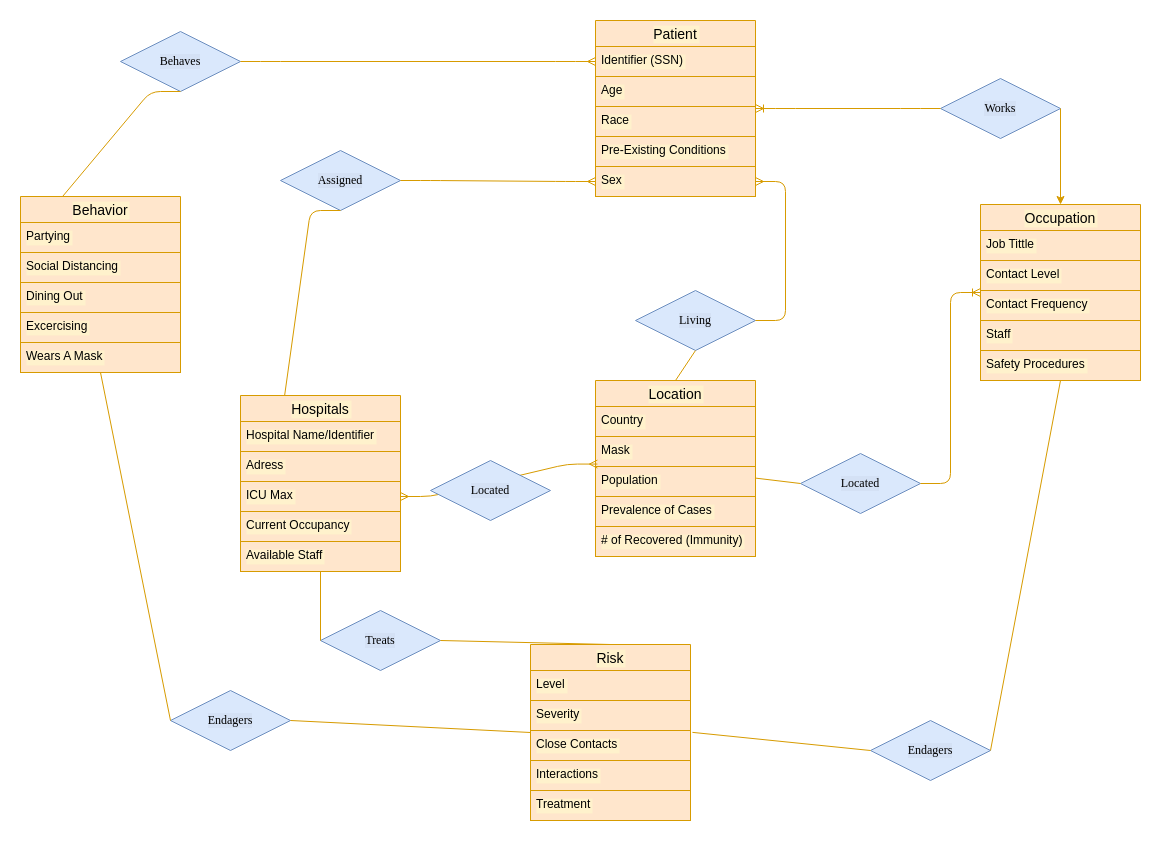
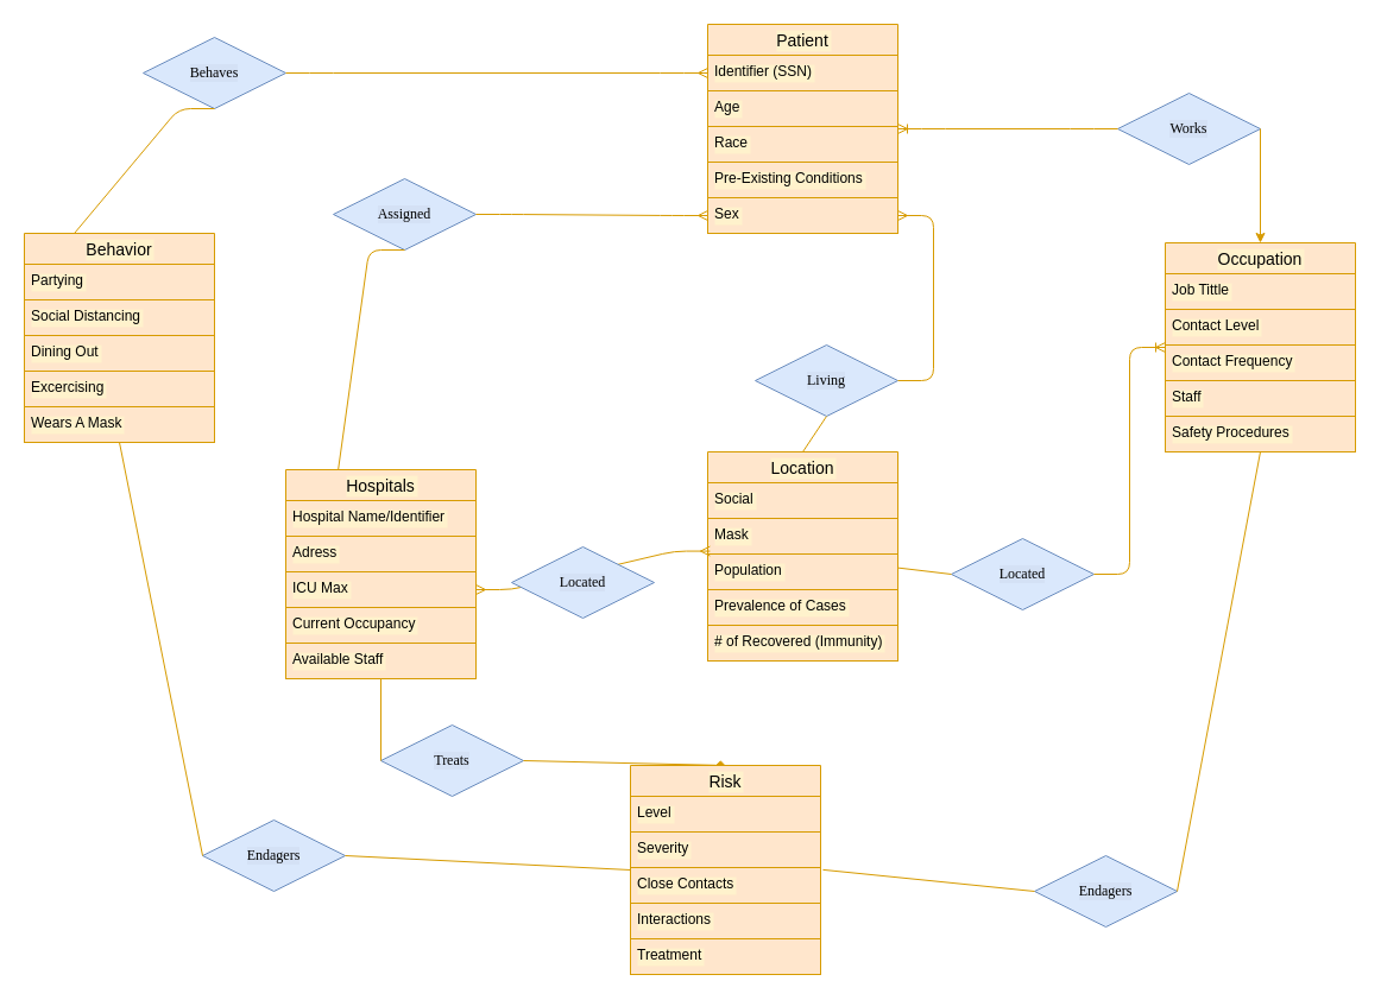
  <mxCell id="0" />
  <mxCell id="1" parent="0" />
  <mxCell id="2" value="Located" style="shape=rhombus;perimeter=rhombusPerimeter;whiteSpace=wrap;html=1;align=center;fontFamily=Times New Roman;labelBackgroundColor=#D4E1F5;fillColor=#dae8fc;strokeColor=#6c8ebf;" vertex="1" parent="1"><mxGeometry x="800" y="453" width="120" height="60" as="geometry" /></mxCell>
  <mxCell id="3" value="" style="endArrow=none;html=1;rounded=0;fontFamily=Times New Roman;entryX=0;entryY=0.5;entryDx=0;entryDy=0;labelBackgroundColor=#FFF2CC;fillColor=#ffe6cc;strokeColor=#d79b00;" edge="1" parent="1" source="29" target="2"><mxGeometry relative="1" as="geometry"><mxPoint x="340" y="240" as="sourcePoint" /><mxPoint x="500" y="240" as="targetPoint" /></mxGeometry></mxCell>
  <mxCell id="4" value="" style="edgeStyle=entityRelationEdgeStyle;fontSize=12;html=1;endArrow=ERoneToMany;labelBackgroundColor=#FFF2CC;fillColor=#ffe6cc;strokeColor=#d79b00;" edge="1" parent="1" source="2" target="23"><mxGeometry width="100" height="100" relative="1" as="geometry"><mxPoint x="370" y="290" as="sourcePoint" /><mxPoint x="940" y="260" as="targetPoint" /></mxGeometry></mxCell>
  <mxCell id="5" value="Works" style="shape=rhombus;perimeter=rhombusPerimeter;whiteSpace=wrap;html=1;align=center;fontFamily=Times New Roman;labelBackgroundColor=#D4E1F5;fillColor=#dae8fc;strokeColor=#6c8ebf;" vertex="1" parent="1"><mxGeometry x="940" y="78" width="120" height="60" as="geometry" /></mxCell>
  <mxCell id="6" value="" style="endArrow=classic;html=1;rounded=0;fontFamily=Times New Roman;exitX=1;exitY=0.5;exitDx=0;exitDy=0;entryX=0.5;entryY=0;entryDx=0;entryDy=0;labelBackgroundColor=#FFF2CC;fillColor=#ffe6cc;strokeColor=#d79b00;" edge="1" parent="1" source="5" target="23"><mxGeometry relative="1" as="geometry"><mxPoint x="530" y="360" as="sourcePoint" /><mxPoint x="690" y="360" as="targetPoint" /></mxGeometry></mxCell>
  <mxCell id="7" value="Patient" style="swimlane;fontStyle=0;childLayout=stackLayout;horizontal=1;startSize=26;horizontalStack=0;resizeParent=1;resizeParentMax=0;resizeLast=0;collapsible=1;marginBottom=0;align=center;fontSize=14;labelBackgroundColor=#FFF2CC;fillColor=#ffe6cc;strokeColor=#d79b00;" vertex="1" parent="1"><mxGeometry x="595" y="20" width="160" height="176" as="geometry" /></mxCell>
  <mxCell id="8" value="Identifier (SSN)" style="text;strokeColor=#d79b00;fillColor=#ffe6cc;spacingLeft=4;spacingRight=4;overflow=hidden;rotatable=0;points=[[0,0.5],[1,0.5]];portConstraint=eastwest;fontSize=12;labelBackgroundColor=#FFF2CC;" vertex="1" parent="7"><mxGeometry y="26" width="160" height="30" as="geometry" /></mxCell>
  <mxCell id="9" value="Age" style="text;strokeColor=#d79b00;fillColor=#ffe6cc;spacingLeft=4;spacingRight=4;overflow=hidden;rotatable=0;points=[[0,0.5],[1,0.5]];portConstraint=eastwest;fontSize=12;labelBackgroundColor=#FFF2CC;" vertex="1" parent="7"><mxGeometry y="56" width="160" height="30" as="geometry" /></mxCell>
  <mxCell id="10" value="Race" style="text;strokeColor=#d79b00;fillColor=#ffe6cc;spacingLeft=4;spacingRight=4;overflow=hidden;rotatable=0;points=[[0,0.5],[1,0.5]];portConstraint=eastwest;fontSize=12;labelBackgroundColor=#FFF2CC;" vertex="1" parent="7"><mxGeometry y="86" width="160" height="30" as="geometry" /></mxCell>
  <mxCell id="11" value="Pre-Existing Conditions" style="text;strokeColor=#d79b00;fillColor=#ffe6cc;spacingLeft=4;spacingRight=4;overflow=hidden;rotatable=0;points=[[0,0.5],[1,0.5]];portConstraint=eastwest;fontSize=12;labelBackgroundColor=#FFF2CC;" vertex="1" parent="7"><mxGeometry y="116" width="160" height="30" as="geometry" /></mxCell>
  <mxCell id="12" value="Sex" style="text;strokeColor=#d79b00;fillColor=#ffe6cc;spacingLeft=4;spacingRight=4;overflow=hidden;rotatable=0;points=[[0,0.5],[1,0.5]];portConstraint=eastwest;fontSize=12;labelBackgroundColor=#FFF2CC;" vertex="1" parent="7"><mxGeometry y="146" width="160" height="30" as="geometry" /></mxCell>
  <mxCell id="13" value="Living" style="shape=rhombus;perimeter=rhombusPerimeter;whiteSpace=wrap;html=1;align=center;fontFamily=Times New Roman;labelBackgroundColor=#D4E1F5;fillColor=#dae8fc;strokeColor=#6c8ebf;" vertex="1" parent="1"><mxGeometry x="635" y="290" width="120" height="60" as="geometry" /></mxCell>
  <mxCell id="14" value="" style="endArrow=none;html=1;rounded=0;fontFamily=Times New Roman;exitX=0.5;exitY=0;exitDx=0;exitDy=0;entryX=0.5;entryY=1;entryDx=0;entryDy=0;labelBackgroundColor=#FFF2CC;fillColor=#ffe6cc;strokeColor=#d79b00;" edge="1" parent="1" source="29" target="13"><mxGeometry relative="1" as="geometry"><mxPoint x="140" y="380" as="sourcePoint" /><mxPoint x="300" y="380" as="targetPoint" /></mxGeometry></mxCell>
  <mxCell id="15" value="" style="edgeStyle=entityRelationEdgeStyle;fontSize=12;html=1;endArrow=ERmany;labelBackgroundColor=#FFF2CC;fillColor=#ffe6cc;strokeColor=#d79b00;" edge="1" parent="1" source="13" target="12"><mxGeometry width="100" height="100" relative="1" as="geometry"><mxPoint x="560" y="400" as="sourcePoint" /><mxPoint x="570" y="990" as="targetPoint" /></mxGeometry></mxCell>
  <mxCell id="16" value="Behaves" style="shape=rhombus;perimeter=rhombusPerimeter;whiteSpace=wrap;html=1;align=center;fontFamily=Times New Roman;labelBackgroundColor=#D4E1F5;fillColor=#dae8fc;strokeColor=#6c8ebf;" vertex="1" parent="1"><mxGeometry x="120" y="31" width="120" height="60" as="geometry" /></mxCell>
  <mxCell id="17" value="" style="edgeStyle=entityRelationEdgeStyle;fontSize=12;html=1;endArrow=ERmany;entryX=-0.002;entryY=0.084;entryDx=0;entryDy=0;entryPerimeter=0;exitX=0.5;exitY=1;exitDx=0;exitDy=0;labelBackgroundColor=#FFF2CC;fillColor=#ffe6cc;strokeColor=#d79b00;" edge="1" parent="1" source="16" target="52"><mxGeometry width="100" height="100" relative="1" as="geometry"><mxPoint x="-669.68" y="347" as="sourcePoint" /><mxPoint x="-289.68" y="667" as="targetPoint" /></mxGeometry></mxCell>
  <mxCell id="18" value="" style="edgeStyle=entityRelationEdgeStyle;fontSize=12;html=1;endArrow=ERmany;exitX=1;exitY=0.5;exitDx=0;exitDy=0;entryX=0;entryY=0.5;entryDx=0;entryDy=0;labelBackgroundColor=#FFF2CC;fillColor=#ffe6cc;strokeColor=#d79b00;" edge="1" parent="1" source="16" target="8"><mxGeometry width="100" height="100" relative="1" as="geometry"><mxPoint x="-379.68" y="1027" as="sourcePoint" /><mxPoint x="-259.68" y="457" as="targetPoint" /></mxGeometry></mxCell>
  <mxCell id="19" value="Assigned" style="shape=rhombus;perimeter=rhombusPerimeter;whiteSpace=wrap;html=1;align=center;fontFamily=Times New Roman;labelBackgroundColor=#D4E1F5;fillColor=#dae8fc;strokeColor=#6c8ebf;" vertex="1" parent="1"><mxGeometry x="280" y="150" width="120" height="60" as="geometry" /></mxCell>
  <mxCell id="20" value="" style="edgeStyle=entityRelationEdgeStyle;fontSize=12;html=1;endArrow=ERmany;labelBackgroundColor=#FFF2CC;fillColor=#ffe6cc;strokeColor=#d79b00;" edge="1" parent="1" source="19" target="12"><mxGeometry width="100" height="100" relative="1" as="geometry"><mxPoint x="430" y="870" as="sourcePoint" /><mxPoint x="530" y="770" as="targetPoint" /></mxGeometry></mxCell>
  <mxCell id="21" value="" style="edgeStyle=entityRelationEdgeStyle;fontSize=12;html=1;endArrow=ERmany;entryX=0;entryY=0.5;entryDx=0;entryDy=0;exitX=0.5;exitY=1;exitDx=0;exitDy=0;labelBackgroundColor=#FFF2CC;fillColor=#ffe6cc;strokeColor=#d79b00;" edge="1" parent="1" source="19" target="38"><mxGeometry width="100" height="100" relative="1" as="geometry"><mxPoint x="310" y="240" as="sourcePoint" /><mxPoint x="200" y="598" as="targetPoint" /></mxGeometry></mxCell>
  <mxCell id="22" value="" style="edgeStyle=entityRelationEdgeStyle;fontSize=12;html=1;endArrow=ERoneToMany;labelBackgroundColor=#FFF2CC;fillColor=#ffe6cc;strokeColor=#d79b00;" edge="1" parent="1" source="5" target="7"><mxGeometry width="100" height="100" relative="1" as="geometry"><mxPoint x="960" y="990" as="sourcePoint" /><mxPoint x="900" y="960" as="targetPoint" /></mxGeometry></mxCell>
  <mxCell id="23" value="Occupation" style="swimlane;fontStyle=0;childLayout=stackLayout;horizontal=1;startSize=26;horizontalStack=0;resizeParent=1;resizeParentMax=0;resizeLast=0;collapsible=1;marginBottom=0;align=center;fontSize=14;labelBackgroundColor=#FFF2CC;fillColor=#ffe6cc;strokeColor=#d79b00;" vertex="1" parent="1"><mxGeometry x="980" y="204" width="160" height="176" as="geometry" /></mxCell>
  <mxCell id="24" value="Job Tittle" style="text;strokeColor=#d79b00;fillColor=#ffe6cc;spacingLeft=4;spacingRight=4;overflow=hidden;rotatable=0;points=[[0,0.5],[1,0.5]];portConstraint=eastwest;fontSize=12;labelBackgroundColor=#FFF2CC;" vertex="1" parent="23"><mxGeometry y="26" width="160" height="30" as="geometry" /></mxCell>
  <mxCell id="25" value="Contact Level" style="text;strokeColor=#d79b00;fillColor=#ffe6cc;spacingLeft=4;spacingRight=4;overflow=hidden;rotatable=0;points=[[0,0.5],[1,0.5]];portConstraint=eastwest;fontSize=12;labelBackgroundColor=#FFF2CC;" vertex="1" parent="23"><mxGeometry y="56" width="160" height="30" as="geometry" /></mxCell>
  <mxCell id="26" value="Contact Frequency" style="text;strokeColor=#d79b00;fillColor=#ffe6cc;spacingLeft=4;spacingRight=4;overflow=hidden;rotatable=0;points=[[0,0.5],[1,0.5]];portConstraint=eastwest;fontSize=12;labelBackgroundColor=#FFF2CC;" vertex="1" parent="23"><mxGeometry y="86" width="160" height="30" as="geometry" /></mxCell>
  <mxCell id="27" value="Staff" style="text;strokeColor=#d79b00;fillColor=#ffe6cc;spacingLeft=4;spacingRight=4;overflow=hidden;rotatable=0;points=[[0,0.5],[1,0.5]];portConstraint=eastwest;fontSize=12;labelBackgroundColor=#FFF2CC;" vertex="1" parent="23"><mxGeometry y="116" width="160" height="30" as="geometry" /></mxCell>
  <mxCell id="28" value="Safety Procedures" style="text;strokeColor=#d79b00;fillColor=#ffe6cc;spacingLeft=4;spacingRight=4;overflow=hidden;rotatable=0;points=[[0,0.5],[1,0.5]];portConstraint=eastwest;fontSize=12;labelBackgroundColor=#FFF2CC;" vertex="1" parent="23"><mxGeometry y="146" width="160" height="30" as="geometry" /></mxCell>
  <mxCell id="29" value="Location" style="swimlane;fontStyle=0;childLayout=stackLayout;horizontal=1;startSize=26;horizontalStack=0;resizeParent=1;resizeParentMax=0;resizeLast=0;collapsible=1;marginBottom=0;align=center;fontSize=14;labelBackgroundColor=#FFF2CC;fillColor=#ffe6cc;strokeColor=#d79b00;" vertex="1" parent="1"><mxGeometry x="595" y="380" width="160" height="176" as="geometry" /></mxCell>
- <mxCell id="30" value="Country" style="text;strokeColor=#d79b00;fillColor=#ffe6cc;spacingLeft=4;spacingRight=4;overflow=hidden;rotatable=0;points=[[0,0.5],[1,0.5]];portConstraint=eastwest;fontSize=12;labelBackgroundColor=#FFF2CC;" vertex="1" parent="29"><mxGeometry y="26" width="160" height="30" as="geometry" /></mxCell>
+ <mxCell id="30" value="Social" style="text;strokeColor=#d79b00;fillColor=#ffe6cc;spacingLeft=4;spacingRight=4;overflow=hidden;rotatable=0;points=[[0,0.5],[1,0.5]];portConstraint=eastwest;fontSize=12;labelBackgroundColor=#FFF2CC;" vertex="1" parent="29"><mxGeometry y="26" width="160" height="30" as="geometry" /></mxCell>
  <mxCell id="31" value="Mask" style="text;strokeColor=#d79b00;fillColor=#ffe6cc;spacingLeft=4;spacingRight=4;overflow=hidden;rotatable=0;points=[[0,0.5],[1,0.5]];portConstraint=eastwest;fontSize=12;labelBackgroundColor=#FFF2CC;" vertex="1" parent="29"><mxGeometry y="56" width="160" height="30" as="geometry" /></mxCell>
  <mxCell id="32" value="Population" style="text;strokeColor=#d79b00;fillColor=#ffe6cc;spacingLeft=4;spacingRight=4;overflow=hidden;rotatable=0;points=[[0,0.5],[1,0.5]];portConstraint=eastwest;fontSize=12;labelBackgroundColor=#FFF2CC;" vertex="1" parent="29"><mxGeometry y="86" width="160" height="30" as="geometry" /></mxCell>
  <mxCell id="33" value="Prevalence of Cases" style="text;strokeColor=#d79b00;fillColor=#ffe6cc;spacingLeft=4;spacingRight=4;overflow=hidden;rotatable=0;points=[[0,0.5],[1,0.5]];portConstraint=eastwest;fontSize=12;labelBackgroundColor=#FFF2CC;" vertex="1" parent="29"><mxGeometry y="116" width="160" height="30" as="geometry" /></mxCell>
  <mxCell id="34" value="# of Recovered (Immunity)" style="text;strokeColor=#d79b00;fillColor=#ffe6cc;spacingLeft=4;spacingRight=4;overflow=hidden;rotatable=0;points=[[0,0.5],[1,0.5]];portConstraint=eastwest;fontSize=12;labelBackgroundColor=#FFF2CC;" vertex="1" parent="29"><mxGeometry y="146" width="160" height="30" as="geometry" /></mxCell>
  <mxCell id="35" value="Hospitals" style="swimlane;fontStyle=0;childLayout=stackLayout;horizontal=1;startSize=26;horizontalStack=0;resizeParent=1;resizeParentMax=0;resizeLast=0;collapsible=1;marginBottom=0;align=center;fontSize=14;color=green;labelBackgroundColor=#FFF2CC;fillColor=#ffe6cc;strokeColor=#d79b00;" vertex="1" parent="1"><mxGeometry x="240" y="395" width="160" height="176" as="geometry" /></mxCell>
  <mxCell id="36" value="Hospital Name/Identifier" style="text;strokeColor=#d79b00;fillColor=#ffe6cc;spacingLeft=4;spacingRight=4;overflow=hidden;rotatable=0;points=[[0,0.5],[1,0.5]];portConstraint=eastwest;fontSize=12;labelBackgroundColor=#FFF2CC;" vertex="1" parent="35"><mxGeometry y="26" width="160" height="30" as="geometry" /></mxCell>
  <mxCell id="37" value="Adress" style="text;strokeColor=#d79b00;fillColor=#ffe6cc;spacingLeft=4;spacingRight=4;overflow=hidden;rotatable=0;points=[[0,0.5],[1,0.5]];portConstraint=eastwest;fontSize=12;labelBackgroundColor=#FFF2CC;" vertex="1" parent="35"><mxGeometry y="56" width="160" height="30" as="geometry" /></mxCell>
  <mxCell id="38" value="ICU Max" style="text;strokeColor=#d79b00;fillColor=#ffe6cc;spacingLeft=4;spacingRight=4;overflow=hidden;rotatable=0;points=[[0,0.5],[1,0.5]];portConstraint=eastwest;fontSize=12;labelBackgroundColor=#FFF2CC;" vertex="1" parent="35"><mxGeometry y="86" width="160" height="30" as="geometry" /></mxCell>
  <mxCell id="39" value="Current Occupancy" style="text;strokeColor=#d79b00;fillColor=#ffe6cc;spacingLeft=4;spacingRight=4;overflow=hidden;rotatable=0;points=[[0,0.5],[1,0.5]];portConstraint=eastwest;fontSize=12;labelBackgroundColor=#FFF2CC;" vertex="1" parent="35"><mxGeometry y="116" width="160" height="30" as="geometry" /></mxCell>
  <mxCell id="40" value="Available Staff" style="text;strokeColor=#d79b00;fillColor=#ffe6cc;spacingLeft=4;spacingRight=4;overflow=hidden;rotatable=0;points=[[0,0.5],[1,0.5]];portConstraint=eastwest;fontSize=12;labelBackgroundColor=#FFF2CC;" vertex="1" parent="35"><mxGeometry y="146" width="160" height="30" as="geometry" /></mxCell>
  <mxCell id="41" value="" style="edgeStyle=entityRelationEdgeStyle;fontSize=12;html=1;endArrow=ERmany;startArrow=ERmany;exitX=1;exitY=0.5;exitDx=0;exitDy=0;entryX=0.012;entryY=0.919;entryDx=0;entryDy=0;entryPerimeter=0;labelBackgroundColor=#FFF2CC;fillColor=#ffe6cc;strokeColor=#d79b00;" edge="1" parent="1" source="38" target="31"><mxGeometry width="100" height="100" relative="1" as="geometry"><mxPoint x="600" y="520" as="sourcePoint" /><mxPoint x="700" y="420" as="targetPoint" /></mxGeometry></mxCell>
  <mxCell id="42" value="Located" style="shape=rhombus;perimeter=rhombusPerimeter;whiteSpace=wrap;html=1;align=center;fontFamily=Times New Roman;labelBackgroundColor=#D4E1F5;fillColor=#dae8fc;strokeColor=#6c8ebf;" vertex="1" parent="1"><mxGeometry x="430" y="460" width="120" height="60" as="geometry" /></mxCell>
  <mxCell id="43" value="Endagers" style="shape=rhombus;perimeter=rhombusPerimeter;whiteSpace=wrap;html=1;align=center;fontFamily=Times New Roman;labelBackgroundColor=#D4E1F5;fillColor=#dae8fc;strokeColor=#6c8ebf;" vertex="1" parent="1"><mxGeometry x="870" y="720" width="120" height="60" as="geometry" /></mxCell>
  <mxCell id="44" value="Endagers" style="shape=rhombus;perimeter=rhombusPerimeter;whiteSpace=wrap;html=1;align=center;fontFamily=Times New Roman;labelBackgroundColor=#D4E1F5;fillColor=#dae8fc;strokeColor=#6c8ebf;" vertex="1" parent="1"><mxGeometry x="170" y="690" width="120" height="60" as="geometry" /></mxCell>
  <mxCell id="45" value="" style="endArrow=none;html=1;rounded=0;labelBackgroundColor=#FFF2CC;fontFamily=Times New Roman;exitX=0.5;exitY=1;exitDx=0;exitDy=0;entryX=0;entryY=0.5;entryDx=0;entryDy=0;fillColor=#ffe6cc;strokeColor=#d79b00;" edge="1" parent="1" source="52" target="44"><mxGeometry relative="1" as="geometry"><mxPoint x="-20" y="570" as="sourcePoint" /><mxPoint x="140" y="570" as="targetPoint" /></mxGeometry></mxCell>
  <mxCell id="46" value="" style="endArrow=none;html=1;rounded=0;labelBackgroundColor=#FFF2CC;fontFamily=Times New Roman;entryX=0;entryY=0.5;entryDx=0;entryDy=0;exitX=1;exitY=0.5;exitDx=0;exitDy=0;fillColor=#ffe6cc;strokeColor=#d79b00;" edge="1" parent="1" source="44" target="58"><mxGeometry relative="1" as="geometry"><mxPoint x="320" y="430" as="sourcePoint" /><mxPoint x="480" y="430" as="targetPoint" /></mxGeometry></mxCell>
  <mxCell id="47" value="" style="endArrow=none;html=1;rounded=0;labelBackgroundColor=#FFF2CC;fontFamily=Times New Roman;entryX=0;entryY=0.5;entryDx=0;entryDy=0;exitX=1.012;exitY=0.062;exitDx=0;exitDy=0;exitPerimeter=0;fillColor=#ffe6cc;strokeColor=#d79b00;" edge="1" parent="1" source="61" target="43"><mxGeometry relative="1" as="geometry"><mxPoint x="320" y="430" as="sourcePoint" /><mxPoint x="480" y="430" as="targetPoint" /></mxGeometry></mxCell>
  <mxCell id="48" value="" style="endArrow=none;html=1;rounded=0;labelBackgroundColor=#FFF2CC;fontFamily=Times New Roman;exitX=1;exitY=0.5;exitDx=0;exitDy=0;entryX=0.5;entryY=1;entryDx=0;entryDy=0;fillColor=#ffe6cc;strokeColor=#d79b00;" edge="1" parent="1" source="43" target="23"><mxGeometry relative="1" as="geometry"><mxPoint x="320" y="430" as="sourcePoint" /><mxPoint x="480" y="430" as="targetPoint" /></mxGeometry></mxCell>
  <mxCell id="49" value="Treats" style="shape=rhombus;perimeter=rhombusPerimeter;whiteSpace=wrap;html=1;align=center;fontFamily=Times New Roman;labelBackgroundColor=#D4E1F5;fillColor=#dae8fc;strokeColor=#6c8ebf;" vertex="1" parent="1"><mxGeometry x="320" y="610" width="120" height="60" as="geometry" /></mxCell>
  <mxCell id="50" value="" style="endArrow=none;html=1;rounded=0;labelBackgroundColor=#FFF2CC;fontFamily=Times New Roman;exitX=0.5;exitY=1;exitDx=0;exitDy=0;entryX=0;entryY=0.5;entryDx=0;entryDy=0;fillColor=#ffe6cc;strokeColor=#d79b00;" edge="1" parent="1" source="35" target="49"><mxGeometry relative="1" as="geometry"><mxPoint x="470" y="430" as="sourcePoint" /><mxPoint x="630" y="430" as="targetPoint" /></mxGeometry></mxCell>
- <mxCell id="51" value="" style="endArrow=none;html=1;rounded=0;labelBackgroundColor=#FFF2CC;fontFamily=Times New Roman;exitX=1;exitY=0.5;exitDx=0;exitDy=0;entryX=0.5;entryY=0;entryDx=0;entryDy=0;fillColor=#ffe6cc;strokeColor=#d79b00;" edge="1" parent="1" source="49" target="58"><mxGeometry relative="1" as="geometry"><mxPoint x="470" y="430" as="sourcePoint" /><mxPoint x="600" y="680" as="targetPoint" /></mxGeometry></mxCell>
+ <mxCell id="51" value="" style="endArrow=diamond;html=1;rounded=0;labelBackgroundColor=#FFF2CC;fontFamily=Times New Roman;exitX=1;exitY=0.5;exitDx=0;exitDy=0;entryX=0.5;entryY=0;entryDx=0;entryDy=0;fillColor=#ffe6cc;strokeColor=#d79b00;" edge="1" parent="1" source="49" target="58"><mxGeometry relative="1" as="geometry"><mxPoint x="470" y="430" as="sourcePoint" /><mxPoint x="600" y="680" as="targetPoint" /></mxGeometry></mxCell>
  <mxCell id="52" value="Behavior" style="swimlane;fontStyle=0;childLayout=stackLayout;horizontal=1;startSize=26;horizontalStack=0;resizeParent=1;resizeParentMax=0;resizeLast=0;collapsible=1;marginBottom=0;align=center;fontSize=14;labelBackgroundColor=#FFF2CC;fillColor=#ffe6cc;strokeColor=#d79b00;" vertex="1" parent="1"><mxGeometry x="20" y="196" width="160" height="176" as="geometry" /></mxCell>
  <mxCell id="53" value="Partying" style="text;strokeColor=#d79b00;fillColor=#ffe6cc;spacingLeft=4;spacingRight=4;overflow=hidden;rotatable=0;points=[[0,0.5],[1,0.5]];portConstraint=eastwest;fontSize=12;labelBackgroundColor=#FFF2CC;" vertex="1" parent="52"><mxGeometry y="26" width="160" height="30" as="geometry" /></mxCell>
  <mxCell id="54" value="Social Distancing" style="text;strokeColor=#d79b00;fillColor=#ffe6cc;spacingLeft=4;spacingRight=4;overflow=hidden;rotatable=0;points=[[0,0.5],[1,0.5]];portConstraint=eastwest;fontSize=12;labelBackgroundColor=#FFF2CC;" vertex="1" parent="52"><mxGeometry y="56" width="160" height="30" as="geometry" /></mxCell>
  <mxCell id="55" value="Dining Out" style="text;strokeColor=#d79b00;fillColor=#ffe6cc;spacingLeft=4;spacingRight=4;overflow=hidden;rotatable=0;points=[[0,0.5],[1,0.5]];portConstraint=eastwest;fontSize=12;labelBackgroundColor=#FFF2CC;" vertex="1" parent="52"><mxGeometry y="86" width="160" height="30" as="geometry" /></mxCell>
  <mxCell id="56" value="Excercising" style="text;strokeColor=#d79b00;fillColor=#ffe6cc;spacingLeft=4;spacingRight=4;overflow=hidden;rotatable=0;points=[[0,0.5],[1,0.5]];portConstraint=eastwest;fontSize=12;labelBackgroundColor=#FFF2CC;" vertex="1" parent="52"><mxGeometry y="116" width="160" height="30" as="geometry" /></mxCell>
  <mxCell id="57" value="Wears A Mask" style="text;strokeColor=#d79b00;fillColor=#ffe6cc;spacingLeft=4;spacingRight=4;overflow=hidden;rotatable=0;points=[[0,0.5],[1,0.5]];portConstraint=eastwest;fontSize=12;labelBackgroundColor=#FFF2CC;" vertex="1" parent="52"><mxGeometry y="146" width="160" height="30" as="geometry" /></mxCell>
  <mxCell id="58" value="Risk" style="swimlane;fontStyle=0;childLayout=stackLayout;horizontal=1;startSize=26;horizontalStack=0;resizeParent=1;resizeParentMax=0;resizeLast=0;collapsible=1;marginBottom=0;align=center;fontSize=14;color=green;labelBackgroundColor=#FFF2CC;fillColor=#ffe6cc;strokeColor=#d79b00;" vertex="1" parent="1"><mxGeometry x="530" y="644" width="160" height="176" as="geometry" /></mxCell>
  <mxCell id="59" value="Level" style="text;strokeColor=#d79b00;fillColor=#ffe6cc;spacingLeft=4;spacingRight=4;overflow=hidden;rotatable=0;points=[[0,0.5],[1,0.5]];portConstraint=eastwest;fontSize=12;labelBackgroundColor=#FFF2CC;" vertex="1" parent="58"><mxGeometry y="26" width="160" height="30" as="geometry" /></mxCell>
  <mxCell id="60" value="Severity" style="text;strokeColor=#d79b00;fillColor=#ffe6cc;spacingLeft=4;spacingRight=4;overflow=hidden;rotatable=0;points=[[0,0.5],[1,0.5]];portConstraint=eastwest;fontSize=12;labelBackgroundColor=#FFF2CC;" vertex="1" parent="58"><mxGeometry y="56" width="160" height="30" as="geometry" /></mxCell>
  <mxCell id="61" value="Close Contacts" style="text;strokeColor=#d79b00;fillColor=#ffe6cc;spacingLeft=4;spacingRight=4;overflow=hidden;rotatable=0;points=[[0,0.5],[1,0.5]];portConstraint=eastwest;fontSize=12;labelBackgroundColor=#FFF2CC;" vertex="1" parent="58"><mxGeometry y="86" width="160" height="30" as="geometry" /></mxCell>
  <mxCell id="62" value="Interactions" style="text;strokeColor=#d79b00;fillColor=#ffe6cc;spacingLeft=4;spacingRight=4;overflow=hidden;rotatable=0;points=[[0,0.5],[1,0.5]];portConstraint=eastwest;fontSize=12;labelBackgroundColor=#FFF2CC;" vertex="1" parent="58"><mxGeometry y="116" width="160" height="30" as="geometry" /></mxCell>
  <mxCell id="63" value="Treatment" style="text;strokeColor=#d79b00;fillColor=#ffe6cc;spacingLeft=4;spacingRight=4;overflow=hidden;rotatable=0;points=[[0,0.5],[1,0.5]];portConstraint=eastwest;fontSize=12;labelBackgroundColor=#FFF2CC;" vertex="1" parent="58"><mxGeometry y="146" width="160" height="30" as="geometry" /></mxCell>
